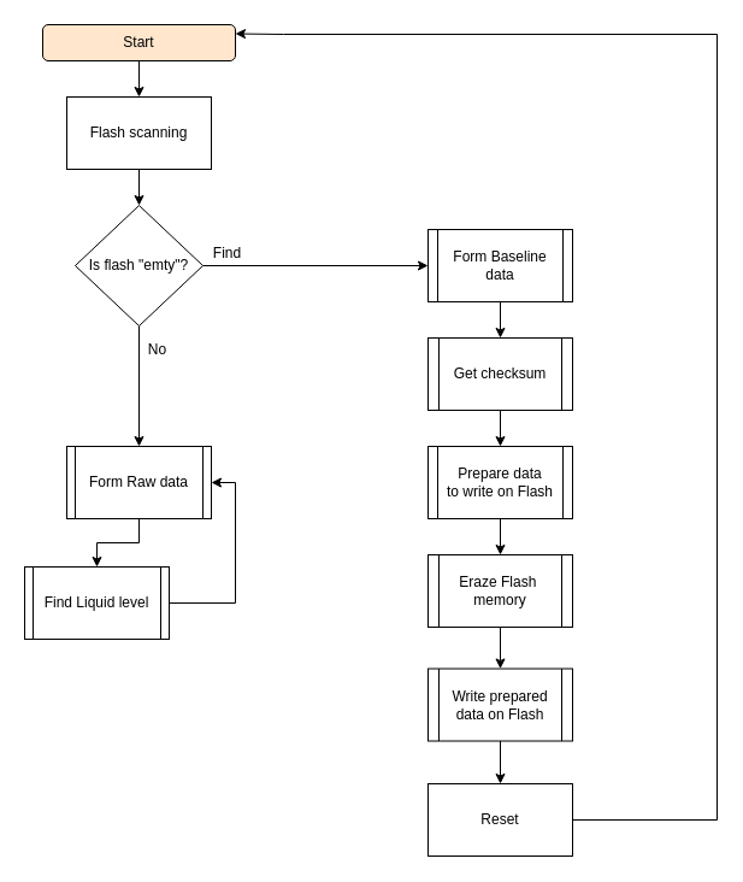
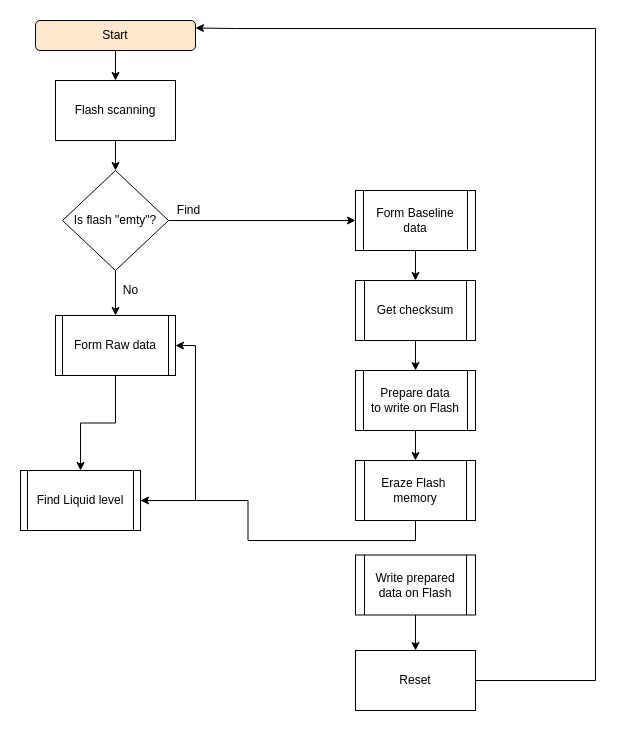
  <mxCell id="0" />
  <mxCell id="1" parent="0" />
  <mxCell id="2" style="edgeStyle=orthogonalEdgeStyle;rounded=0;orthogonalLoop=1;jettySize=auto;html=1;exitX=1;exitY=0.5;exitDx=0;exitDy=0;entryX=1;entryY=0.25;entryDx=0;entryDy=0;" edge="1" parent="1" source="21" target="4"><mxGeometry relative="1" as="geometry"><mxPoint x="595" y="30" as="targetPoint" /><Array as="points"><mxPoint x="595" y="680" /><mxPoint x="595" y="28" /><mxPoint x="235" y="28" /></Array></mxGeometry></mxCell>
  <mxCell id="3" style="edgeStyle=orthogonalEdgeStyle;rounded=0;orthogonalLoop=1;jettySize=auto;html=1;exitX=0.5;exitY=1;exitDx=0;exitDy=0;entryX=0.5;entryY=0;entryDx=0;entryDy=0;" edge="1" parent="1" source="4" target="6"><mxGeometry relative="1" as="geometry" /></mxCell>
  <mxCell id="4" value="Start" style="rounded=1;whiteSpace=wrap;html=1;fontSize=12;glass=0;strokeWidth=1;shadow=0;fillColor=#ffe6cc;" parent="1" vertex="1"><mxGeometry x="35" y="20" width="160" height="30" as="geometry" /></mxCell>
  <mxCell id="5" style="edgeStyle=orthogonalEdgeStyle;rounded=0;orthogonalLoop=1;jettySize=auto;html=1;exitX=0.5;exitY=1;exitDx=0;exitDy=0;entryX=0.5;entryY=0;entryDx=0;entryDy=0;" edge="1" parent="1" source="6" target="9"><mxGeometry relative="1" as="geometry" /></mxCell>
  <mxCell id="6" value="Flash scanning" style="rounded=0;whiteSpace=wrap;html=1;" vertex="1" parent="1"><mxGeometry x="55" y="80" width="120" height="60" as="geometry" /></mxCell>
  <mxCell id="7" style="edgeStyle=orthogonalEdgeStyle;rounded=0;orthogonalLoop=1;jettySize=auto;html=1;exitX=1;exitY=0.5;exitDx=0;exitDy=0;entryX=0;entryY=0.5;entryDx=0;entryDy=0;" edge="1" parent="1" source="9"><mxGeometry relative="1" as="geometry"><mxPoint x="355" y="220" as="targetPoint" /></mxGeometry></mxCell>
  <mxCell id="8" style="edgeStyle=orthogonalEdgeStyle;rounded=0;orthogonalLoop=1;jettySize=auto;html=1;exitX=0.5;exitY=1;exitDx=0;exitDy=0;" edge="1" parent="1" source="9" target="23"><mxGeometry relative="1" as="geometry" /></mxCell>
  <mxCell id="9" value="Is flash &quot;emty&quot;?" style="rhombus;whiteSpace=wrap;html=1;" vertex="1" parent="1"><mxGeometry x="62" y="170" width="106" height="100" as="geometry" /></mxCell>
  <mxCell id="10" value="Find" style="text;html=1;align=center;verticalAlign=middle;resizable=0;points=[];autosize=1;" vertex="1" parent="1"><mxGeometry x="168" y="200" width="40" height="20" as="geometry" /></mxCell>
  <mxCell id="11" style="edgeStyle=orthogonalEdgeStyle;rounded=0;orthogonalLoop=1;jettySize=auto;html=1;exitX=0.5;exitY=1;exitDx=0;exitDy=0;" edge="1" parent="1"><mxGeometry relative="1" as="geometry"><mxPoint x="415" y="250" as="sourcePoint" /><mxPoint x="415" y="280" as="targetPoint" /></mxGeometry></mxCell>
  <mxCell id="12" value="Form Baseline&lt;br&gt;data" style="shape=process;whiteSpace=wrap;html=1;backgroundOutline=1;size=0.067;" vertex="1" parent="1"><mxGeometry x="355" y="190" width="120" height="60" as="geometry" /></mxCell>
  <mxCell id="13" style="edgeStyle=orthogonalEdgeStyle;rounded=0;orthogonalLoop=1;jettySize=auto;html=1;exitX=0.5;exitY=1;exitDx=0;exitDy=0;entryX=0.5;entryY=0;entryDx=0;entryDy=0;" edge="1" parent="1" source="14" target="16"><mxGeometry relative="1" as="geometry" /></mxCell>
  <mxCell id="14" value="Get checksum" style="shape=process;whiteSpace=wrap;html=1;backgroundOutline=1;size=0.075;" vertex="1" parent="1"><mxGeometry x="355" y="280" width="120" height="60" as="geometry" /></mxCell>
  <mxCell id="15" style="edgeStyle=orthogonalEdgeStyle;rounded=0;orthogonalLoop=1;jettySize=auto;html=1;exitX=0.5;exitY=1;exitDx=0;exitDy=0;entryX=0.5;entryY=0;entryDx=0;entryDy=0;" edge="1" parent="1" source="16" target="18"><mxGeometry relative="1" as="geometry" /></mxCell>
  <mxCell id="16" value="Prepare data&lt;br&gt;to write on Flash" style="shape=process;whiteSpace=wrap;html=1;backgroundOutline=1;size=0.067;" vertex="1" parent="1"><mxGeometry x="355" y="370" width="120" height="60" as="geometry" /></mxCell>
- <mxCell id="17" style="edgeStyle=orthogonalEdgeStyle;rounded=0;orthogonalLoop=1;jettySize=auto;html=1;exitX=0.5;exitY=1;exitDx=0;exitDy=0;entryX=0.5;entryY=0;entryDx=0;entryDy=0;" edge="1" parent="1" source="18" target="20"><mxGeometry relative="1" as="geometry" /></mxCell>
+ <mxCell id="17" style="edgeStyle=orthogonalEdgeStyle;rounded=0;orthogonalLoop=1;jettySize=auto;html=1;exitX=0.5;exitY=1;exitDx=0;exitDy=0;" edge="1" parent="1" source="18" target="25"><mxGeometry relative="1" as="geometry" /></mxCell>
  <mxCell id="18" value="Eraze Flash&amp;nbsp;&lt;br&gt;memory" style="shape=process;whiteSpace=wrap;html=1;backgroundOutline=1;size=0.075;" vertex="1" parent="1"><mxGeometry x="355" y="460" width="120" height="60" as="geometry" /></mxCell>
  <mxCell id="19" style="edgeStyle=orthogonalEdgeStyle;rounded=0;orthogonalLoop=1;jettySize=auto;html=1;exitX=0.5;exitY=1;exitDx=0;exitDy=0;entryX=0.5;entryY=0;entryDx=0;entryDy=0;" edge="1" parent="1" source="20" target="21"><mxGeometry relative="1" as="geometry" /></mxCell>
  <mxCell id="20" value="Write prepared data on Flash" style="shape=process;whiteSpace=wrap;html=1;backgroundOutline=1;size=0.075;" vertex="1" parent="1"><mxGeometry x="355" y="554.5" width="120" height="60" as="geometry" /></mxCell>
  <mxCell id="21" value="Reset" style="rounded=0;whiteSpace=wrap;html=1;" vertex="1" parent="1"><mxGeometry x="355" y="650" width="120" height="60" as="geometry" /></mxCell>
  <mxCell id="22" style="edgeStyle=orthogonalEdgeStyle;rounded=0;orthogonalLoop=1;jettySize=auto;html=1;exitX=0.5;exitY=1;exitDx=0;exitDy=0;entryX=0.5;entryY=0;entryDx=0;entryDy=0;" edge="1" parent="1" source="23" target="25"><mxGeometry relative="1" as="geometry" /></mxCell>
- <mxCell id="23" value="Form Raw data" style="shape=process;whiteSpace=wrap;html=1;backgroundOutline=1;size=0.058;" vertex="1" parent="1"><mxGeometry x="55" y="370" width="120" height="60" as="geometry" /></mxCell>
+ <mxCell id="23" value="Form Raw data" style="shape=process;whiteSpace=wrap;html=1;backgroundOutline=1;size=0.058;" vertex="1" parent="1"><mxGeometry x="55" y="315" width="120" height="60" as="geometry" /></mxCell>
  <mxCell id="24" style="edgeStyle=orthogonalEdgeStyle;rounded=0;orthogonalLoop=1;jettySize=auto;html=1;exitX=1;exitY=0.5;exitDx=0;exitDy=0;entryX=1;entryY=0.5;entryDx=0;entryDy=0;" edge="1" parent="1" source="25" target="23"><mxGeometry relative="1" as="geometry" /></mxCell>
  <mxCell id="25" value="Find Liquid level" style="shape=process;whiteSpace=wrap;html=1;backgroundOutline=1;size=0.058;" vertex="1" parent="1"><mxGeometry x="20" y="470" width="120" height="60" as="geometry" /></mxCell>
  <mxCell id="26" value="No" style="text;html=1;align=center;verticalAlign=middle;resizable=0;points=[];autosize=1;" vertex="1" parent="1"><mxGeometry x="115" y="280" width="30" height="20" as="geometry" /></mxCell>
